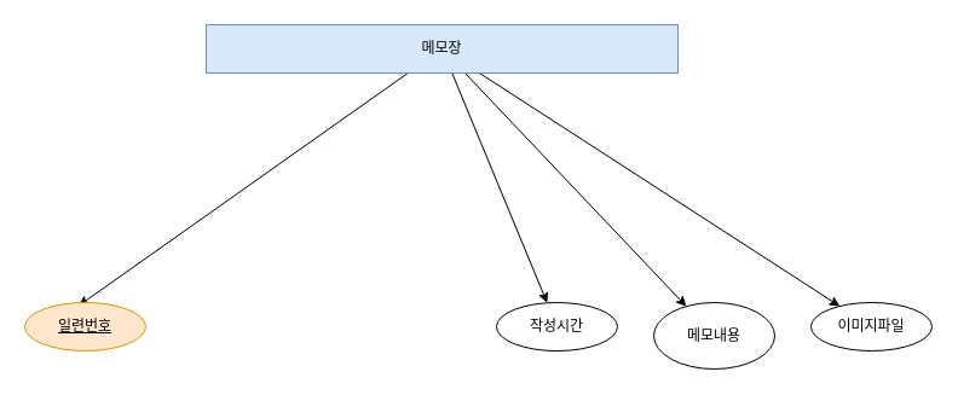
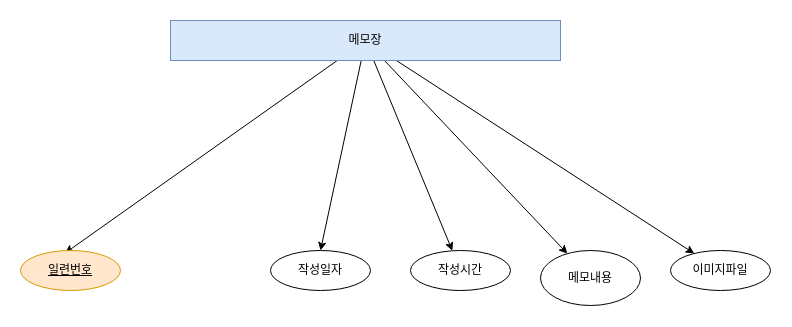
  <mxCell id="0" />
  <mxCell id="1" parent="0" />
  <mxCell id="2" style="rounded=0;orthogonalLoop=1;jettySize=auto;html=1;" edge="1" parent="1" source="7" target="10"><mxGeometry relative="1" as="geometry" /></mxCell>
  <mxCell id="3" style="rounded=0;orthogonalLoop=1;jettySize=auto;html=1;" edge="1" parent="1" source="7" target="9"><mxGeometry relative="1" as="geometry" /></mxCell>
  <mxCell id="4" style="rounded=0;orthogonalLoop=1;jettySize=auto;html=1;" edge="1" parent="1" source="7" target="11"><mxGeometry relative="1" as="geometry" /></mxCell>
+ <mxCell id="5" style="rounded=0;orthogonalLoop=1;jettySize=auto;html=1;entryX=0.5;entryY=0;entryDx=0;entryDy=0;" edge="1" parent="1" source="7" target="8"><mxGeometry relative="1" as="geometry" /></mxCell>
  <mxCell id="6" style="rounded=0;orthogonalLoop=1;jettySize=auto;html=1;" edge="1" parent="1" source="7"><mxGeometry relative="1" as="geometry"><mxPoint x="64.603" y="252.589" as="targetPoint" /></mxGeometry></mxCell>
  <mxCell id="7" value="메모장" style="whiteSpace=wrap;html=1;align=center;fillColor=#dae8fc;strokeColor=#6c8ebf;" vertex="1" parent="1"><mxGeometry x="170" y="20" width="390" height="40" as="geometry" /></mxCell>
+ <mxCell id="8" value="작성일자" style="ellipse;whiteSpace=wrap;html=1;align=center;" vertex="1" parent="1"><mxGeometry x="270" y="250" width="100" height="40" as="geometry" /></mxCell>
  <mxCell id="9" value="메모내용" style="ellipse;whiteSpace=wrap;html=1;align=center;" vertex="1" parent="1"><mxGeometry x="540" y="250" width="100" height="55" as="geometry" /></mxCell>
  <mxCell id="10" value="이미지파일" style="ellipse;whiteSpace=wrap;html=1;align=center;" vertex="1" parent="1"><mxGeometry x="670" y="250" width="100" height="40" as="geometry" /></mxCell>
  <mxCell id="11" value="작성시간" style="ellipse;whiteSpace=wrap;html=1;align=center;" vertex="1" parent="1"><mxGeometry x="410" y="250" width="100" height="40" as="geometry" /></mxCell>
  <mxCell id="12" value="일련번호" style="ellipse;whiteSpace=wrap;html=1;align=center;fontStyle=4;fillColor=#ffe6cc;strokeColor=#d79b00;" vertex="1" parent="1"><mxGeometry x="20" y="250" width="100" height="40" as="geometry" /></mxCell>
